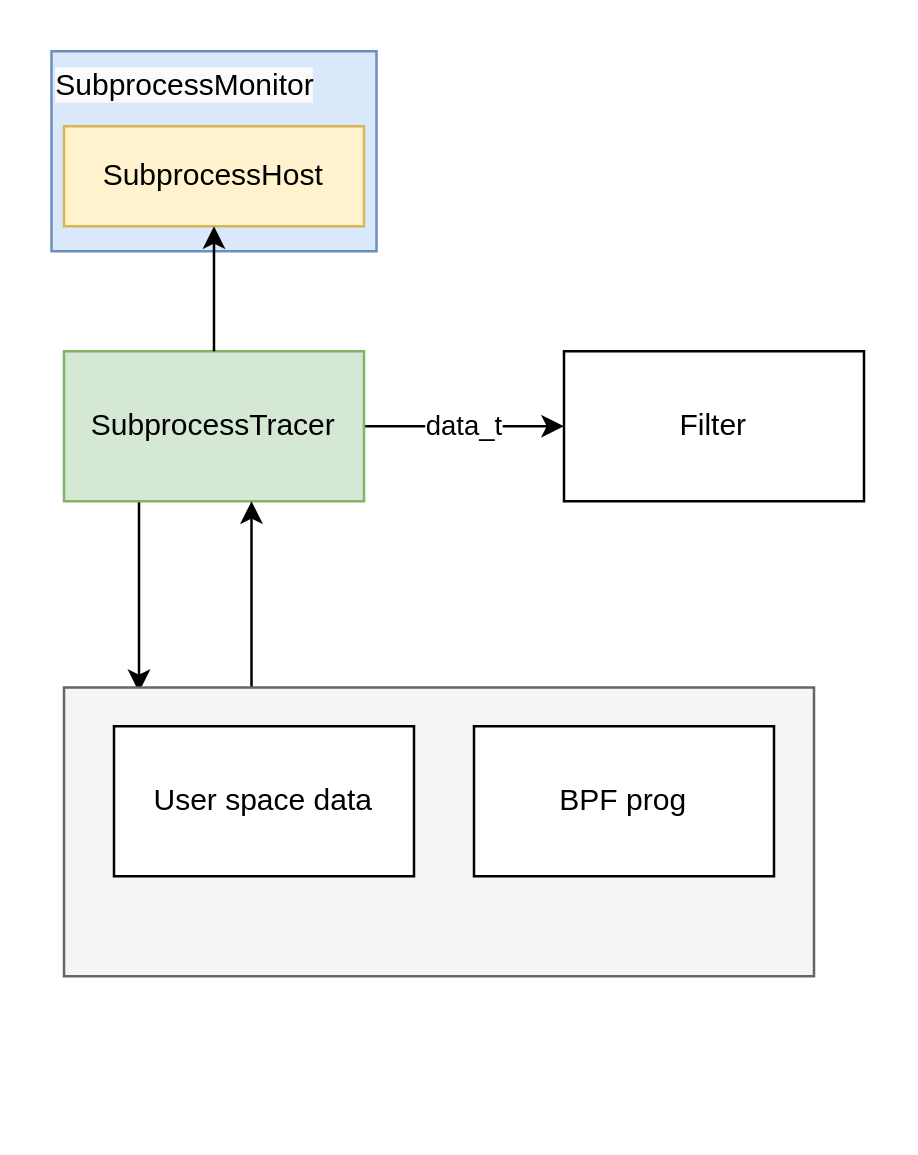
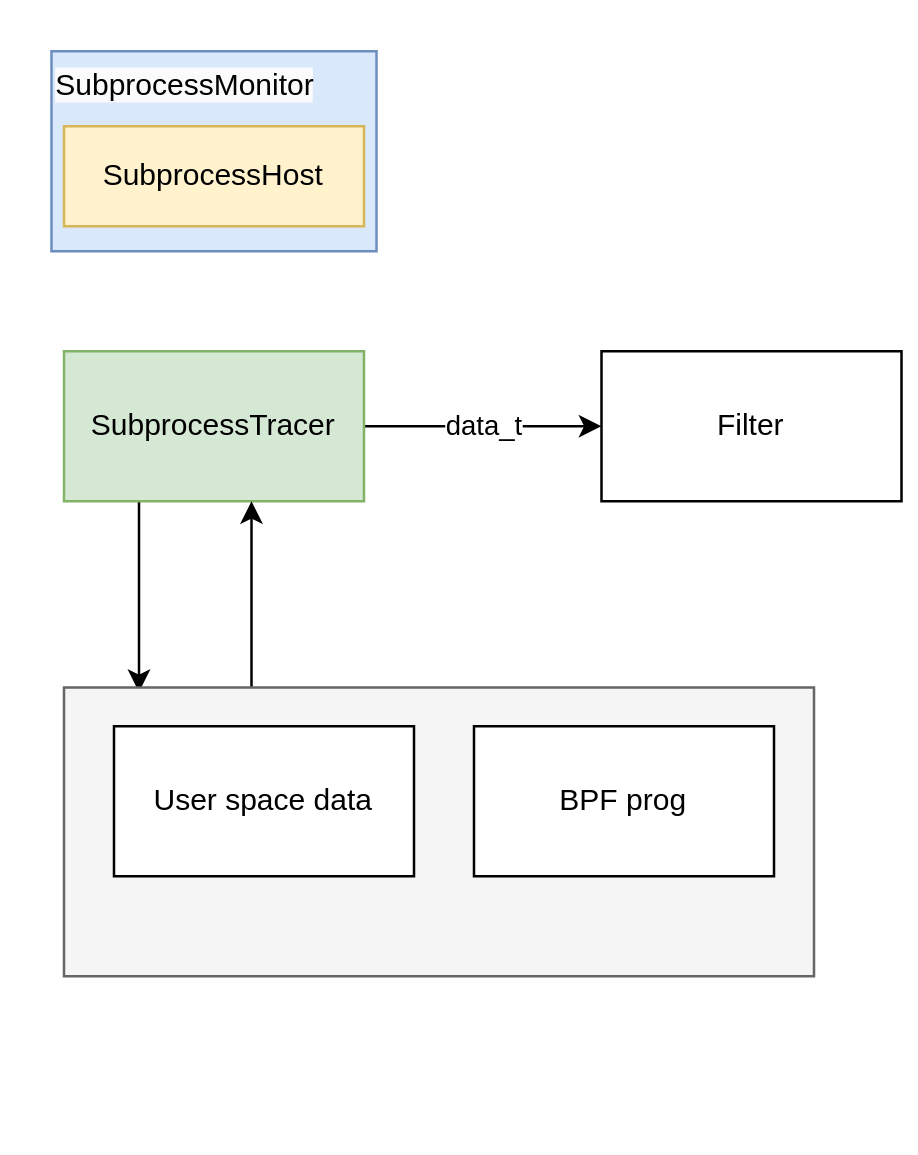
  <mxCell id="0" />
  <mxCell id="1" parent="0" />
  <mxCell id="2" style="edgeStyle=none;html=1;exitX=0.25;exitY=1;exitDx=0;exitDy=0;entryX=0.1;entryY=0.016;entryDx=0;entryDy=0;entryPerimeter=0;" edge="1" parent="1" source="4" target="6"><mxGeometry relative="1" as="geometry" /></mxCell>
  <mxCell id="3" value="data_t" style="edgeStyle=none;html=1;" edge="1" parent="1" source="4" target="8"><mxGeometry relative="1" as="geometry" /></mxCell>
  <mxCell id="4" value="SubprocessTracer" style="rounded=0;whiteSpace=wrap;html=1;fillColor=#d5e8d4;strokeColor=#82b366;" vertex="1" parent="1"><mxGeometry x="25" y="140" width="120" height="60" as="geometry" /></mxCell>
  <mxCell id="5" style="edgeStyle=none;html=1;exitX=0.25;exitY=0;exitDx=0;exitDy=0;entryX=0.625;entryY=1;entryDx=0;entryDy=0;entryPerimeter=0;" edge="1" parent="1" source="6" target="4"><mxGeometry relative="1" as="geometry" /></mxCell>
  <mxCell id="6" value="" style="rounded=0;whiteSpace=wrap;html=1;fillColor=#f5f5f5;fontColor=#333333;strokeColor=#666666;" vertex="1" parent="1"><mxGeometry x="25" y="274.5" width="300" height="115.5" as="geometry" /></mxCell>
  <mxCell id="7" value="User space data" style="rounded=0;whiteSpace=wrap;html=1;" vertex="1" parent="1"><mxGeometry x="45" y="290" width="120" height="60" as="geometry" /></mxCell>
- <mxCell id="8" value="Filter" style="rounded=0;whiteSpace=wrap;html=1;" vertex="1" parent="1"><mxGeometry x="225" y="140" width="120" height="60" as="geometry" /></mxCell>
+ <mxCell id="8" value="Filter" style="rounded=0;whiteSpace=wrap;html=1;" vertex="1" parent="1"><mxGeometry x="240" y="140" width="120" height="60" as="geometry" /></mxCell>
  <mxCell id="9" value="BPF prog" style="rounded=0;whiteSpace=wrap;html=1;" vertex="1" parent="1"><mxGeometry x="189" y="290" width="120" height="60" as="geometry" /></mxCell>
  <mxCell id="10" value="" style="rounded=0;whiteSpace=wrap;html=1;opacity=0;" vertex="1" parent="1"><mxGeometry x="115" y="380" width="120" height="60" as="geometry" /></mxCell>
  <mxCell id="11" value="" style="rounded=0;whiteSpace=wrap;html=1;fillColor=#dae8fc;strokeColor=#6c8ebf;" vertex="1" parent="1"><mxGeometry x="20" y="20" width="130" height="80" as="geometry" /></mxCell>
  <mxCell id="12" value="SubprocessHost" style="rounded=0;whiteSpace=wrap;html=1;fillColor=#fff2cc;strokeColor=#d6b656;" vertex="1" parent="1"><mxGeometry x="25" y="50" width="120" height="40" as="geometry" /></mxCell>
  <mxCell id="13" value="&lt;span style=&quot;color: rgb(0, 0, 0); font-family: Helvetica; font-size: 12px; font-style: normal; font-variant-ligatures: normal; font-variant-caps: normal; font-weight: 400; letter-spacing: normal; orphans: 2; text-align: center; text-indent: 0px; text-transform: none; widows: 2; word-spacing: 0px; -webkit-text-stroke-width: 0px; background-color: rgb(251, 251, 251); text-decoration-thickness: initial; text-decoration-style: initial; text-decoration-color: initial; float: none; display: inline !important;&quot;&gt;SubprocessMonitor&lt;/span&gt;" style="text;whiteSpace=wrap;html=1;" vertex="1" parent="1"><mxGeometry x="20" y="20" width="140" height="40" as="geometry" /></mxCell>
- <mxCell id="14" style="edgeStyle=none;html=1;exitX=0.5;exitY=0;exitDx=0;exitDy=0;entryX=0.5;entryY=1;entryDx=0;entryDy=0;" edge="1" parent="1" source="4" target="12"><mxGeometry relative="1" as="geometry"><mxPoint x="85" y="100" as="targetPoint" /></mxGeometry></mxCell>
